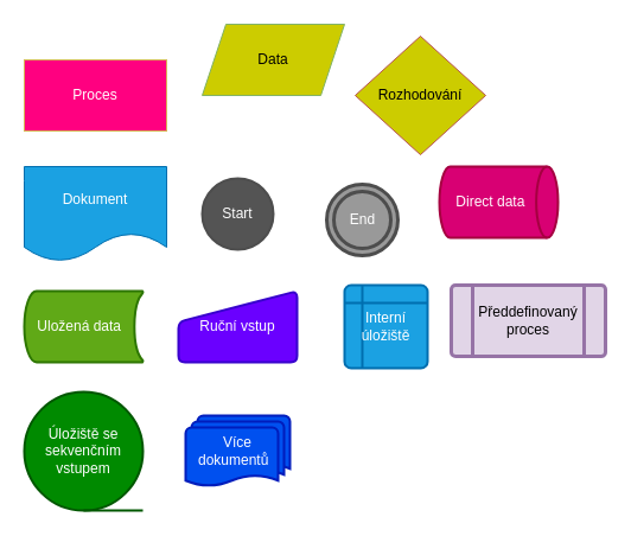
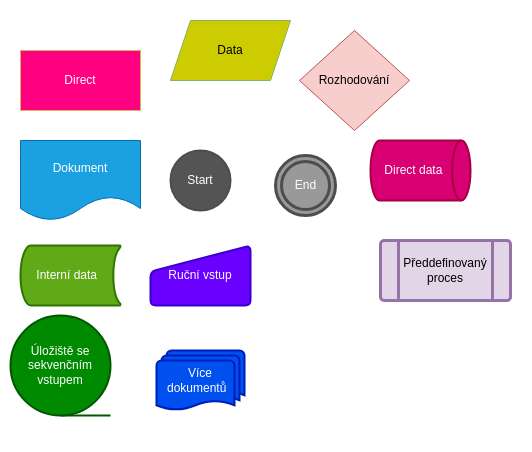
  <mxCell id="0" />
  <mxCell id="1" parent="0" />
- <mxCell id="2" value="Proces" style="rounded=0;whiteSpace=wrap;html=1;strokeColor=#d6b656;fillColor=#FF0080;fontColor=#FFFFFF;" vertex="1" parent="1"><mxGeometry x="20" y="50" width="120" height="60" as="geometry" /></mxCell>
+ <mxCell id="2" value="Direct" style="rounded=0;whiteSpace=wrap;html=1;strokeColor=#d6b656;fillColor=#FF0080;fontColor=#FFFFFF;" vertex="1" parent="1"><mxGeometry x="20" y="50" width="120" height="60" as="geometry" /></mxCell>
  <mxCell id="3" value="Data" style="shape=parallelogram;perimeter=parallelogramPerimeter;whiteSpace=wrap;html=1;fixedSize=1;strokeColor=#82b366;fillColor=#CCCC00;" vertex="1" parent="1"><mxGeometry x="170" y="20" width="120" height="60" as="geometry" /></mxCell>
- <mxCell id="4" value="Rozhodování" style="rhombus;whiteSpace=wrap;html=1;fillColor=#cccc00;strokeColor=#b85450;" vertex="1" parent="1"><mxGeometry x="299" y="30" width="110" height="100" as="geometry" /></mxCell>
+ <mxCell id="4" value="Rozhodování" style="rhombus;whiteSpace=wrap;html=1;fillColor=#f8cecc;strokeColor=#b85450;" vertex="1" parent="1"><mxGeometry x="299" y="30" width="110" height="100" as="geometry" /></mxCell>
  <mxCell id="5" value="Dokument" style="shape=document;whiteSpace=wrap;html=1;boundedLbl=1;fillColor=#1ba1e2;strokeColor=#006EAF;fontColor=#ffffff;" vertex="1" parent="1"><mxGeometry x="20" y="140" width="120" height="80" as="geometry" /></mxCell>
  <mxCell id="6" value="Start" style="strokeWidth=2;html=1;shape=mxgraph.flowchart.start_2;whiteSpace=wrap;strokeColor=#4D4D4D;fillColor=#545454;fontColor=#FFFFFF;" vertex="1" parent="1"><mxGeometry x="170" y="150" width="60" height="60" as="geometry" /></mxCell>
  <mxCell id="7" value="&lt;font color=&quot;#ffffff&quot;&gt;End&lt;/font&gt;" style="ellipse;shape=doubleEllipse;html=1;dashed=0;whitespace=wrap;aspect=fixed;strokeColor=#4D4D4D;fillColor=#999999;strokeWidth=3;" vertex="1" parent="1"><mxGeometry x="275" y="155" width="60" height="60" as="geometry" /></mxCell>
  <mxCell id="8" value="Direct data&amp;nbsp; &amp;nbsp;&amp;nbsp;" style="strokeWidth=2;html=1;shape=mxgraph.flowchart.direct_data;whiteSpace=wrap;fillColor=#d80073;strokeColor=#A50040;fontColor=#ffffff;" vertex="1" parent="1"><mxGeometry x="370" y="140" width="100" height="60" as="geometry" /></mxCell>
- <mxCell id="9" value="Uložená data&amp;nbsp;&amp;nbsp;" style="strokeWidth=2;html=1;shape=mxgraph.flowchart.stored_data;whiteSpace=wrap;fillColor=#60a917;strokeColor=#2D7600;fontColor=#ffffff;" vertex="1" parent="1"><mxGeometry x="20" y="245" width="100" height="60" as="geometry" /></mxCell>
+ <mxCell id="9" value="Interní data&amp;nbsp;&amp;nbsp;" style="strokeWidth=2;html=1;shape=mxgraph.flowchart.stored_data;whiteSpace=wrap;fillColor=#60a917;strokeColor=#2D7600;fontColor=#ffffff;" vertex="1" parent="1"><mxGeometry x="20" y="245" width="100" height="60" as="geometry" /></mxCell>
  <mxCell id="10" value="Ruční vstup" style="html=1;strokeWidth=2;shape=manualInput;whiteSpace=wrap;rounded=1;size=26;arcSize=11;fillColor=#6a00ff;strokeColor=#3700CC;fontColor=#ffffff;" vertex="1" parent="1"><mxGeometry x="150" y="245" width="100" height="60" as="geometry" /></mxCell>
- <mxCell id="11" value="Interní úložiště" style="shape=internalStorage;whiteSpace=wrap;html=1;dx=15;dy=15;rounded=1;arcSize=8;strokeWidth=2;fillColor=#1ba1e2;strokeColor=#006EAF;fontColor=#ffffff;" vertex="1" parent="1"><mxGeometry x="290" y="240" width="70" height="70" as="geometry" /></mxCell>
  <mxCell id="12" value="" style="verticalLabelPosition=bottom;verticalAlign=top;html=1;shape=process;whiteSpace=wrap;rounded=1;size=0.14;arcSize=6;strokeWidth=3;fillColor=#e1d5e7;strokeColor=#9673a6;" vertex="1" parent="1"><mxGeometry x="380" y="240" width="130" height="60" as="geometry" /></mxCell>
  <mxCell id="13" value="Předdefinovaný proces" style="text;html=1;strokeColor=none;fillColor=none;align=center;verticalAlign=middle;whiteSpace=wrap;rounded=0;" vertex="1" parent="1"><mxGeometry x="425" y="260" width="40" height="20" as="geometry" /></mxCell>
- <mxCell id="14" value="Úložiště se sekvenčním vstupem" style="strokeWidth=2;html=1;shape=mxgraph.flowchart.sequential_data;whiteSpace=wrap;fillColor=#008a00;strokeColor=#005700;fontColor=#ffffff;" vertex="1" parent="1"><mxGeometry x="20" y="330" width="100" height="100" as="geometry" /></mxCell>
+ <mxCell id="14" value="Úložiště se sekvenčním vstupem" style="strokeWidth=2;html=1;shape=mxgraph.flowchart.sequential_data;whiteSpace=wrap;fillColor=#008a00;strokeColor=#005700;fontColor=#ffffff;" vertex="1" parent="1"><mxGeometry x="10" y="315" width="100" height="100" as="geometry" /></mxCell>
  <mxCell id="15" value="Více dokumentů&amp;nbsp;&amp;nbsp;" style="strokeWidth=2;html=1;shape=mxgraph.flowchart.multi-document;whiteSpace=wrap;fillColor=#0050ef;strokeColor=#001DBC;fontColor=#ffffff;" vertex="1" parent="1"><mxGeometry x="156" y="350" width="88" height="60" as="geometry" /></mxCell>
